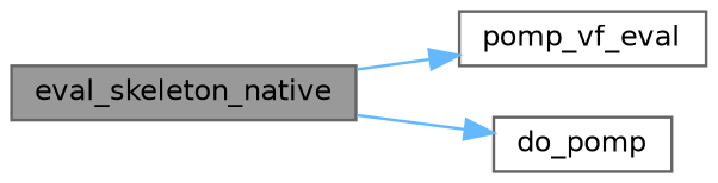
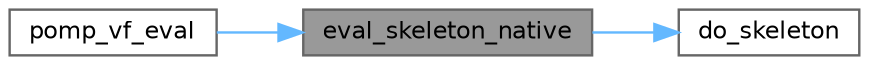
  digraph {
    rankdir=RL
    node [color=grey40 fillcolor=white fontname=Helvetica fontsize=10 shape=box style=filled]
    edge [color=steelblue1 dir=back fontname=Helvetica fontsize=10 labelfontname=Helvetica labelfontsize=10 style=solid]
    n1 [color=gray40 fillcolor=grey60 fontcolor=black height=0.2 label=eval_skeleton_native width=0.4]
    n2 [height=0.2 label=pomp_vf_eval width=0.4]
-   n3 [height=0.2 label=do_pomp width=0.4]
-   n2 -> n1
+   n3 [height=0.2 label=do_skeleton width=0.4]
+   n1 -> n2
    n3 -> n1
  }
